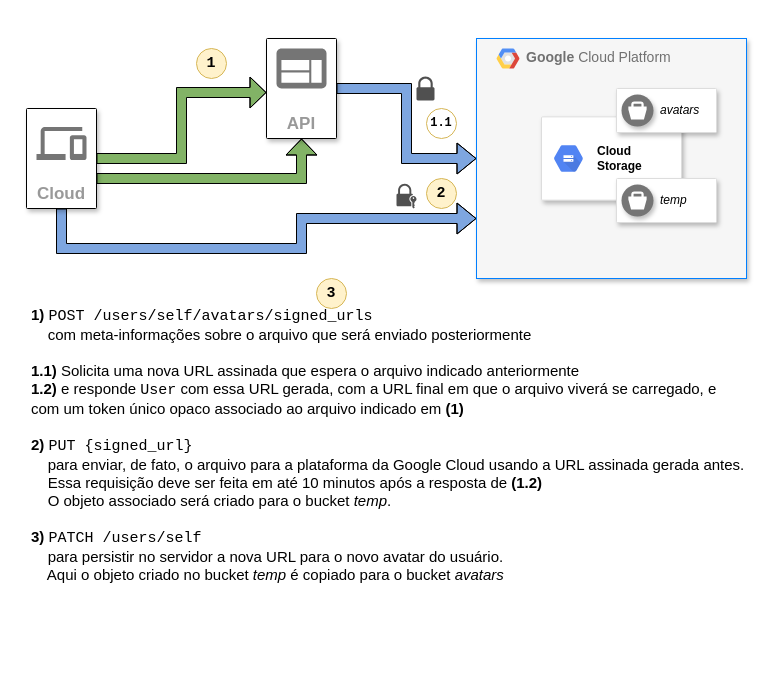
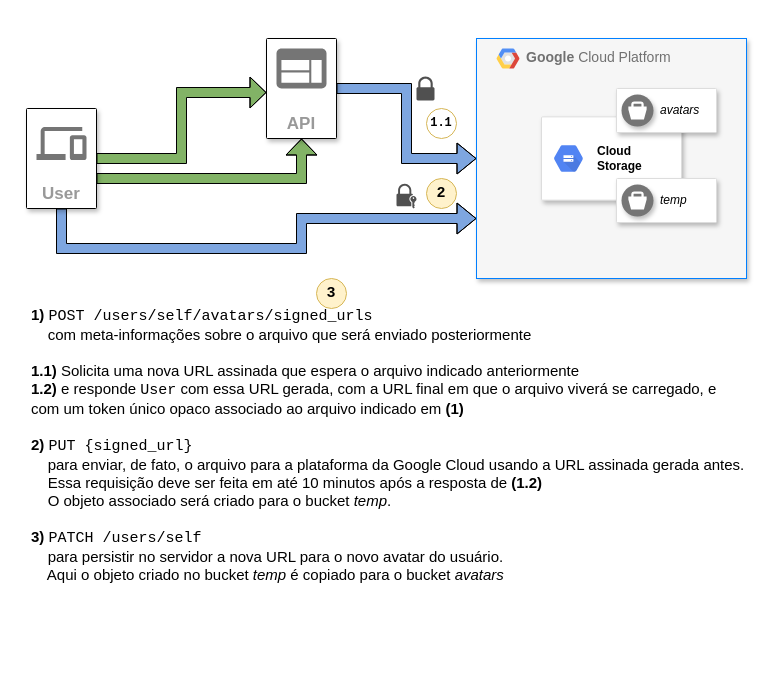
  <mxCell id="0" />
  <mxCell id="1" parent="0" />
  <mxCell id="2" value="&lt;b&gt;Google &lt;/b&gt;Cloud Platform" style="fillColor=#F6F6F6;strokeColor=#007FFF;shadow=1;gradientColor=none;fontSize=14;align=left;spacing=10;fontColor=#717171;9E9E9E;verticalAlign=top;spacingTop=-4;fontStyle=0;spacingLeft=40;html=1;" parent="1" vertex="1"><mxGeometry x="476" y="38" width="270" height="240" as="geometry" /></mxCell>
  <mxCell id="3" value="" style="shape=mxgraph.gcp2.google_cloud_platform;fillColor=#F6F6F6;strokeColor=none;shadow=0;gradientColor=none;" parent="2" vertex="1"><mxGeometry width="23" height="20" relative="1" as="geometry"><mxPoint x="20" y="10" as="offset" /></mxGeometry></mxCell>
  <mxCell id="4" value="" style="strokeColor=#dddddd;shadow=1;strokeWidth=1;rounded=1;absoluteArcSize=1;arcSize=2;fontStyle=0" parent="2" vertex="1"><mxGeometry x="65" y="78.349" width="140" height="83.302" as="geometry" /></mxCell>
  <mxCell id="5" value="Cloud&#10;Storage" style="sketch=0;dashed=0;connectable=0;html=1;fillColor=#5184F3;strokeColor=none;shape=mxgraph.gcp2.hexIcon;prIcon=cloud_storage;part=1;labelPosition=right;verticalLabelPosition=middle;align=left;verticalAlign=middle;spacingLeft=5;fontColor=#000000;fontSize=12;fontStyle=1" parent="4" vertex="1"><mxGeometry y="0.5" width="44" height="39" relative="1" as="geometry"><mxPoint x="5" y="-19.5" as="offset" /></mxGeometry></mxCell>
  <mxCell id="6" value="" style="strokeColor=#dddddd;shadow=1;strokeWidth=1;rounded=1;absoluteArcSize=1;arcSize=2;fontSize=17;" parent="2" vertex="1"><mxGeometry x="140" y="50" width="100" height="44" as="geometry" /></mxCell>
  <mxCell id="7" value="avatars" style="sketch=0;dashed=0;connectable=0;html=1;fillColor=#757575;strokeColor=none;shape=mxgraph.gcp2.bucket;part=1;labelPosition=right;verticalLabelPosition=middle;align=left;verticalAlign=middle;spacingLeft=5;fontSize=12;shadow=1;fontStyle=2" parent="6" vertex="1"><mxGeometry y="0.5" width="32" height="32" relative="1" as="geometry"><mxPoint x="5" y="-16" as="offset" /></mxGeometry></mxCell>
  <mxCell id="8" value="" style="strokeColor=#dddddd;shadow=1;strokeWidth=1;rounded=1;absoluteArcSize=1;arcSize=2;fontSize=17;" vertex="1" parent="2"><mxGeometry x="140" y="140" width="100" height="44" as="geometry" /></mxCell>
  <mxCell id="9" value="temp" style="sketch=0;dashed=0;connectable=0;html=1;fillColor=#757575;strokeColor=none;shape=mxgraph.gcp2.bucket;part=1;labelPosition=right;verticalLabelPosition=middle;align=left;verticalAlign=middle;spacingLeft=5;fontSize=12;shadow=1;fontStyle=2" vertex="1" parent="8"><mxGeometry y="0.5" width="32" height="32" relative="1" as="geometry"><mxPoint x="5" y="-16" as="offset" /></mxGeometry></mxCell>
  <mxCell id="10" style="edgeStyle=orthogonalEdgeStyle;shape=flexArrow;rounded=0;orthogonalLoop=1;jettySize=auto;html=1;entryX=0;entryY=0.75;entryDx=0;entryDy=0;fontSize=17;startArrow=none;strokeColor=#000000;strokeWidth=1;fillColor=#7EA6E0;startFill=0;" parent="1" source="12" target="2" edge="1"><mxGeometry relative="1" as="geometry"><Array as="points"><mxPoint x="61" y="248" /><mxPoint x="301" y="248" /><mxPoint x="301" y="218" /></Array></mxGeometry></mxCell>
  <mxCell id="11" style="edgeStyle=orthogonalEdgeStyle;shape=flexArrow;rounded=0;orthogonalLoop=1;jettySize=auto;html=1;entryX=0.5;entryY=1;entryDx=0;entryDy=0;fontFamily=Courier New;fontSize=15;fontColor=#000000;startArrow=none;startFill=0;startSize=6;endSize=5;strokeColor=#000000;strokeWidth=1;fillColor=#82B366;" parent="1" source="12" target="17" edge="1"><mxGeometry relative="1" as="geometry"><Array as="points"><mxPoint x="301" y="178" /></Array></mxGeometry></mxCell>
- <mxCell id="12" value="Cloud" style="strokeColor=#000000;fillColor=#ffffff;shadow=1;strokeWidth=1;rounded=1;absoluteArcSize=1;arcSize=2;labelPosition=center;verticalLabelPosition=middle;align=center;verticalAlign=bottom;spacingLeft=0;fontColor=#999999;fontSize=17;whiteSpace=wrap;spacingBottom=2;html=1;fontStyle=1" parent="1" vertex="1"><mxGeometry x="26" y="108" width="70" height="100" as="geometry" /></mxCell>
+ <mxCell id="12" value="User" style="strokeColor=#000000;fillColor=#ffffff;shadow=1;strokeWidth=1;rounded=1;absoluteArcSize=1;arcSize=2;labelPosition=center;verticalLabelPosition=middle;align=center;verticalAlign=bottom;spacingLeft=0;fontColor=#999999;fontSize=17;whiteSpace=wrap;spacingBottom=2;html=1;fontStyle=1" parent="1" vertex="1"><mxGeometry x="26" y="108" width="70" height="100" as="geometry" /></mxCell>
  <mxCell id="13" value="" style="dashed=0;connectable=0;html=1;fillColor=#757575;strokeColor=none;shape=mxgraph.gcp2.desktop_and_mobile;part=1;" parent="12" vertex="1"><mxGeometry x="0.5" width="50" height="33" relative="1" as="geometry"><mxPoint x="-25" y="18.5" as="offset" /></mxGeometry></mxCell>
  <mxCell id="14" style="edgeStyle=orthogonalEdgeStyle;shape=flexArrow;rounded=0;orthogonalLoop=1;jettySize=auto;html=1;entryX=0;entryY=0.5;entryDx=0;entryDy=0;fontSize=17;strokeColor=default;strokeWidth=1;fillColor=#7EA6E0;startArrow=none;startFill=0;" parent="1" source="17" target="2" edge="1"><mxGeometry relative="1" as="geometry" /></mxCell>
  <mxCell id="15" style="edgeStyle=orthogonalEdgeStyle;rounded=0;html=1;labelBackgroundColor=none;startFill=1;endArrow=blockThin;endFill=1;jettySize=auto;orthogonalLoop=1;strokeColor=default;strokeWidth=1;fontSize=12;fontColor=#000000;align=left;dashed=0;fillColor=#82B366;entryX=0;entryY=0.54;entryDx=0;entryDy=0;entryPerimeter=0;shape=flexArrow;startSize=6;endSize=5;" parent="1" source="12" target="17" edge="1"><mxGeometry relative="1" as="geometry"><Array as="points" /><mxPoint y="92" as="sourcePoint" x="16" /><mxPoint x="176" y="92" as="targetPoint" /></mxGeometry></mxCell>
  <mxCell id="16" value="" style="group" parent="1" vertex="1" connectable="0"><mxGeometry x="266" y="38" width="70" height="100" as="geometry" /></mxCell>
  <mxCell id="17" value="API" style="strokeColor=#000000;fillColor=#ffffff;shadow=1;strokeWidth=1;rounded=1;absoluteArcSize=1;arcSize=2;labelPosition=center;verticalLabelPosition=middle;align=center;verticalAlign=bottom;spacingLeft=0;fontColor=#999999;fontSize=17;whiteSpace=wrap;spacingBottom=2;html=1;fontStyle=1" parent="16" vertex="1"><mxGeometry width="70" height="100" as="geometry" /></mxCell>
  <mxCell id="18" value="" style="sketch=0;dashed=0;connectable=0;html=1;fillColor=#757575;strokeColor=none;shape=mxgraph.gcp2.application;part=1;shadow=0;fontSize=17;fontColor=#000000;" parent="16" vertex="1"><mxGeometry x="10" y="10" width="50" height="40" as="geometry" /></mxCell>
- <mxCell id="19" value="1" style="ellipse;whiteSpace=wrap;html=1;shadow=0;fontSize=15;strokeColor=#d6b656;fillColor=#fff2cc;fontFamily=Courier New;fontStyle=1" parent="1" vertex="1"><mxGeometry x="196" y="48" width="30" height="30" as="geometry" /></mxCell>
  <mxCell id="20" value="1.1" style="ellipse;whiteSpace=wrap;html=1;shadow=0;fontSize=12;strokeColor=#d6b656;fillColor=#ffffff;fontFamily=Courier New;fontStyle=1;" parent="1" vertex="1"><mxGeometry x="426" y="108" width="30" height="30" as="geometry" /></mxCell>
  <mxCell id="21" value="2" style="ellipse;whiteSpace=wrap;html=1;shadow=0;fontSize=15;strokeColor=#d6b656;fillColor=#fff2cc;fontFamily=Courier New;fontStyle=1" parent="1" vertex="1"><mxGeometry x="426" y="178" width="30" height="30" as="geometry" /></mxCell>
  <mxCell id="22" value="3" style="ellipse;whiteSpace=wrap;html=1;shadow=0;fontSize=15;strokeColor=#d6b656;fillColor=#fff2cc;fontFamily=Courier New;fontStyle=1" parent="1" vertex="1"><mxGeometry x="316" y="278" width="30" height="30" as="geometry" /></mxCell>
  <mxCell id="23" value="" style="sketch=0;pointerEvents=1;shadow=0;dashed=0;html=1;strokeColor=none;fillColor=#505050;labelPosition=center;verticalLabelPosition=bottom;verticalAlign=top;outlineConnect=0;align=center;shape=mxgraph.office.security.lock_protected;fontFamily=Courier New;fontSize=15;fontColor=#000000;" parent="1" vertex="1"><mxGeometry x="416" y="76.1" width="18" height="23.79" as="geometry" /></mxCell>
  <mxCell id="24" value="" style="sketch=0;pointerEvents=1;shadow=0;dashed=0;html=1;strokeColor=none;fillColor=#505050;labelPosition=center;verticalLabelPosition=bottom;verticalAlign=top;outlineConnect=0;align=center;shape=mxgraph.office.security.lock_with_key_security;fontFamily=Courier New;fontSize=15;fontColor=#000000;" parent="1" vertex="1"><mxGeometry x="396" y="183.32" width="20" height="24.68" as="geometry" /></mxCell>
  <mxCell id="25" value="&lt;b&gt;1)&lt;/b&gt; &lt;font face=&quot;Courier New&quot;&gt;POST /users/self/avatars/signed_urls&lt;/font&gt;&lt;br&gt;&lt;div&gt;&amp;nbsp;&amp;nbsp;&amp;nbsp; com meta-informações sobre o arquivo que será enviado posteriormente&lt;/div&gt;&lt;div&gt;&lt;br&gt;&lt;/div&gt;&lt;div&gt;&lt;b&gt;1.1)&lt;/b&gt; Solicita uma nova URL assinada que espera o arquivo indicado anteriormente&lt;/div&gt;&lt;div&gt;&lt;b&gt;1.2)&lt;/b&gt; e responde &lt;font face=&quot;Courier New&quot;&gt;User&lt;/font&gt; com essa URL gerada, com a URL final em que o arquivo viverá se carregado, e com um token único opaco associado ao arquivo indicado em &lt;b&gt;(1)&lt;/b&gt;&lt;/div&gt;&lt;div&gt;&lt;br&gt;&lt;/div&gt;&lt;div&gt;&lt;b&gt;2) &lt;/b&gt;&lt;font face=&quot;Courier New&quot;&gt;PUT {signed_url}&lt;/font&gt;&lt;/div&gt;&lt;div&gt;&amp;nbsp;&amp;nbsp;&amp;nbsp; para enviar, de fato, o arquivo para a plataforma da Google Cloud usando a URL assinada gerada antes.&lt;/div&gt;&lt;div&gt;&amp;nbsp;&amp;nbsp;&amp;nbsp; Essa requisição deve ser feita em até 10 minutos após a resposta de &lt;b&gt;(1.2)&lt;/b&gt;&lt;/div&gt;&lt;div&gt;&lt;b&gt;&amp;nbsp;&amp;nbsp;&amp;nbsp; &lt;/b&gt;O objeto associado será criado para o bucket &lt;i&gt;temp&lt;/i&gt;.&lt;b&gt;&lt;br&gt;&lt;/b&gt;&lt;/div&gt;&lt;div&gt;&lt;br&gt;&lt;/div&gt;&lt;div&gt;&lt;b&gt;3)&lt;/b&gt; &lt;font face=&quot;Courier New&quot;&gt;PATCH /users/self&lt;/font&gt;&lt;/div&gt;&lt;div&gt;&amp;nbsp;&amp;nbsp;&amp;nbsp; para persistir no servidor a nova URL para o novo avatar do usuário.&lt;/div&gt;&lt;div&gt;&amp;nbsp;&amp;nbsp;&amp;nbsp; Aqui o objeto criado no bucket &lt;i&gt;temp&lt;/i&gt; é copiado para o bucket &lt;i&gt;avatars&lt;/i&gt;&lt;br&gt;&lt;/div&gt;" style="text;html=1;strokeColor=none;fillColor=none;spacing=5;spacingTop=-20;whiteSpace=wrap;overflow=hidden;rounded=0;shadow=0;fontFamily=Helvetica;fontSize=15;fontColor=#000000;verticalAlign=top;horizontal=1;" parent="1" vertex="1"><mxGeometry x="26" y="316" width="724" height="350" as="geometry" /></mxCell>
  <mxCell id="26" value="" style="whiteSpace=wrap;html=1;shadow=0;fontFamily=Courier New;fontSize=15;fontColor=#000000;strokeColor=none;fillColor=none;" parent="1" vertex="1"><mxGeometry x="20" y="20" width="120" height="16" as="geometry" /></mxCell>
